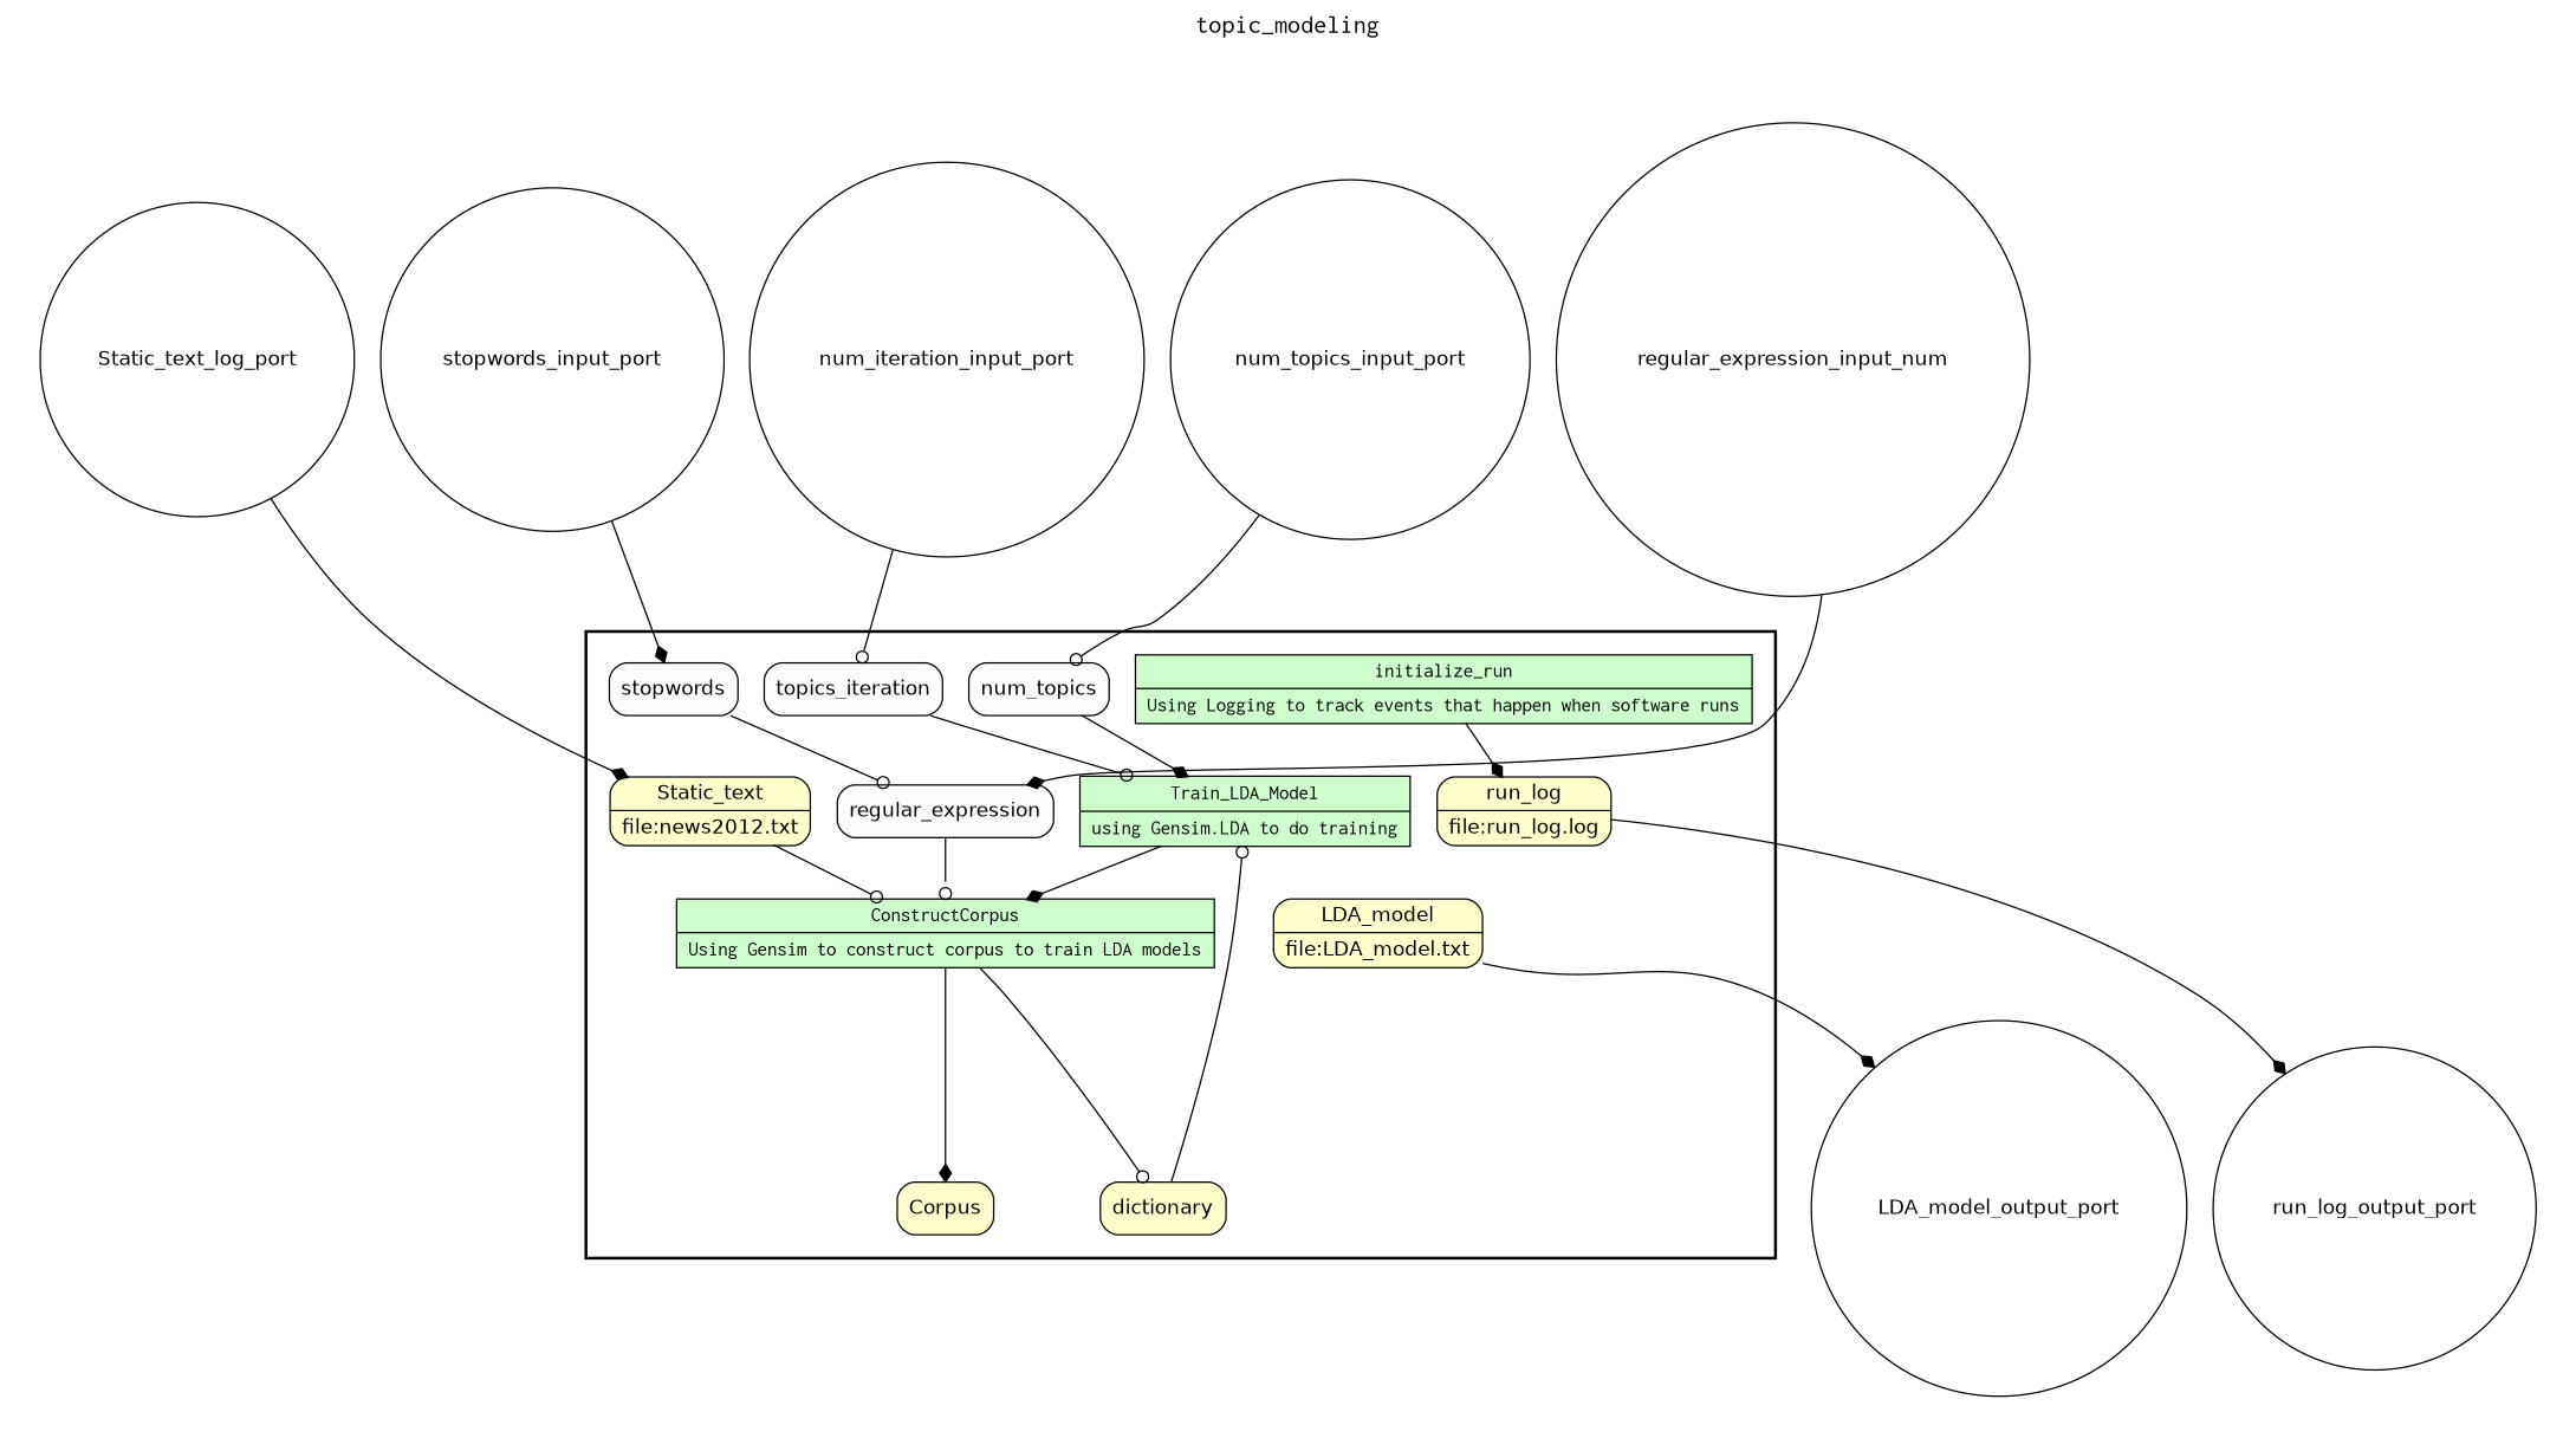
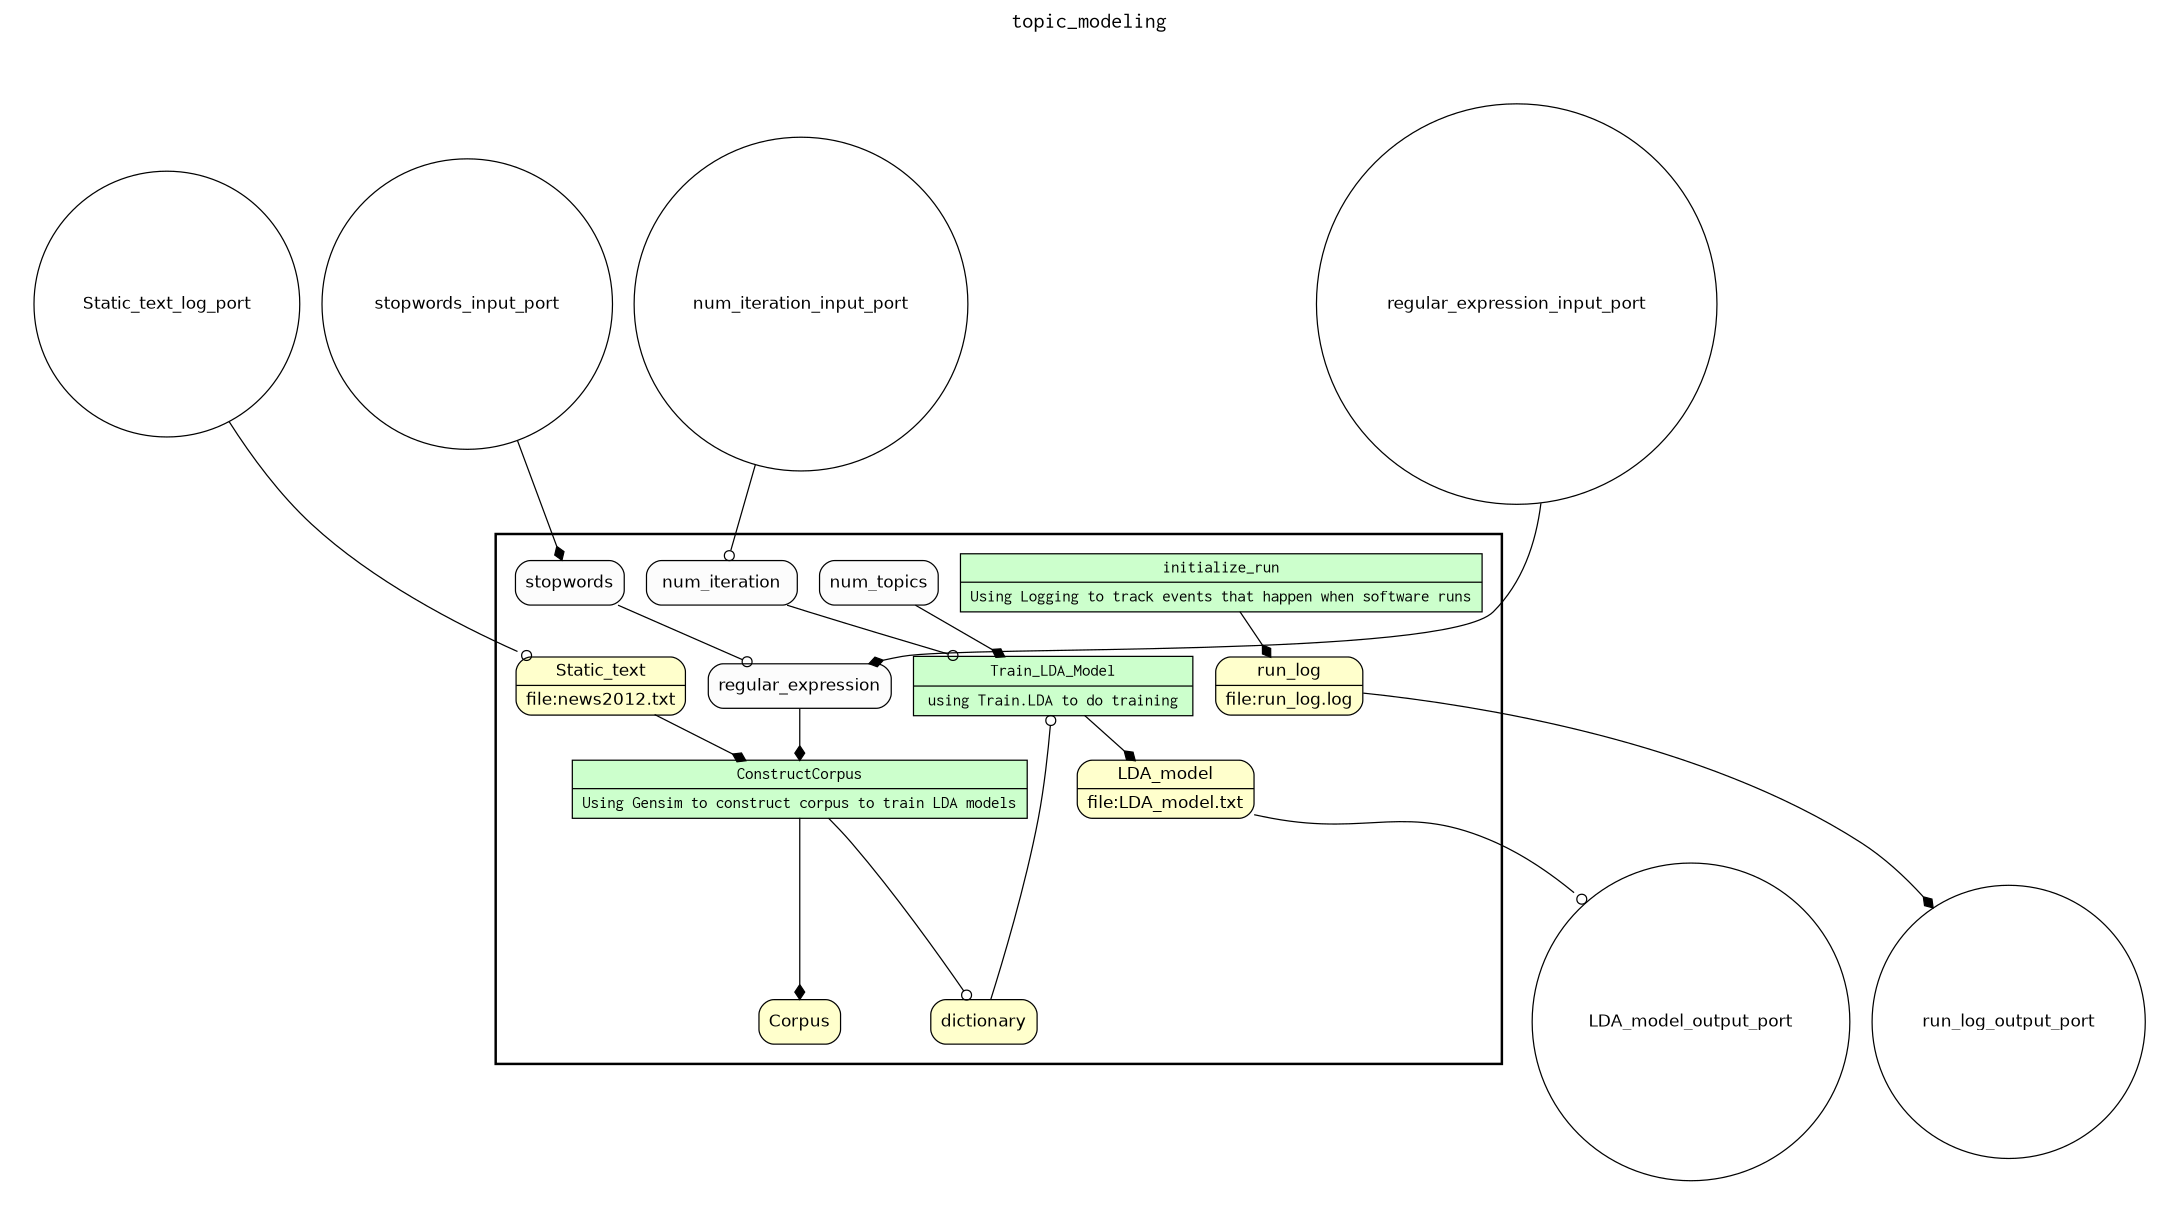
  digraph {
    fontname=Courier
    fontsize=18
    label=topic_modeling
    labelloc=t
    rankdir=TB
    node [fillcolor="#FFFFFF" fontname=Helvetica peripheries=1 shape=circle style="rounded,filled"]
    edge [arrowhead=diamond]
    n1 [fillcolor="#CCFFCC" fontname=Courier label="{<f0> initialize_run |<f1> Using Logging to track events that happen when software runs}" rankdir=LR shape=record style=filled]
    n2 [fillcolor="#FFFFCC" label="{<f0> run_log |<f1> file\:run_log.log}" rankdir=LR shape=record]
-   n3 [fillcolor="#CCFFCC" fontname=Courier label="{<f0> Train_LDA_Model |<f1> using Gensim.LDA to do training}" rankdir=LR shape=record style=filled]
+   n3 [fillcolor="#CCFFCC" fontname=Courier label="{<f0> Train_LDA_Model |<f1> using Train.LDA to do training}" rankdir=LR shape=record style=filled]
    n4 [fillcolor="#FFFFCC" label="{<f0> LDA_model |<f1> file\:LDA_model.txt}" rankdir=LR shape=record]
    n5 [fillcolor="#CCFFCC" fontname=Courier label="{<f0> ConstructCorpus |<f1> Using Gensim to construct corpus to train LDA models}" peripheries=2 rankdir=LR shape=record style=filled]
    Corpus [fillcolor="#FFFFCC" shape=box]
    dictionary [fillcolor="#FFFFCC" shape=box]
    n8 [fillcolor="#FFFFCC" label="{<f0> Static_text |<f1> file\:news2012.txt}" rankdir=LR shape=record]
    stopwords [fillcolor="#FCFCFC" shape=box]
    regular_expression [fillcolor="#FCFCFC" shape=box]
-   num_iteration [fillcolor="#FCFCFC" shape=box label=topics_iteration]
+   num_iteration [fillcolor="#FCFCFC" shape=box]
    num_topics [fillcolor="#FCFCFC" shape=box]
    n13 [label=Static_text_log_port width=0.2]
    stopwords_input_port [width=0.2]
-   regular_expression_input_port [width=0.2 label=regular_expression_input_num]
-   num_topics_input_port [width=0.2]
+   regular_expression_input_port [width=0.2]
    num_iteration_input_port [width=0.2]
    run_log_output_port [width=0.2]
    LDA_model_output_port [width=0.2]
    subgraph cluster_1 {
      color=black
      label=""
      penwidth=2
      subgraph cluster_2 {
        color=white
        label=""
        penwidth=2
        n1
        n2
        n3
        n4
        n5
        Corpus
        dictionary
        n8
        stopwords
        regular_expression
        num_iteration
        num_topics
      }
    }
    subgraph cluster_3 {
      color=white
      label=""
      subgraph cluster_4 {
        color=white
        label=""
        run_log_output_port
        LDA_model_output_port
      }
    }
    subgraph cluster_5 {
      color=white
      label=""
      subgraph cluster_6 {
        color=white
        label=""
        n13
        stopwords_input_port
        regular_expression_input_port
-       num_topics_input_port
        num_iteration_input_port
      }
    }
    n1 -> n2
    n2 -> run_log_output_port
-   n3 -> n5
-   n4 -> LDA_model_output_port
+   n3 -> n4
+   n4 -> LDA_model_output_port [arrowhead=odot]
    n5 -> Corpus
    n5 -> dictionary [arrowhead=odot]
    dictionary -> n3 [arrowhead=odot]
-   n8 -> n5 [arrowhead=odot]
+   n8 -> n5
    stopwords -> regular_expression [arrowhead=odot]
-   regular_expression -> n5 [arrowhead=odot]
+   regular_expression -> n5
    num_iteration -> n3 [arrowhead=odot]
    num_topics -> n3
-   n13 -> n8
+   n13 -> n8 [arrowhead=odot]
    stopwords_input_port -> stopwords
    regular_expression_input_port -> regular_expression
-   num_topics_input_port -> num_topics [arrowhead=odot]
    num_iteration_input_port -> num_iteration [arrowhead=odot]
  }
